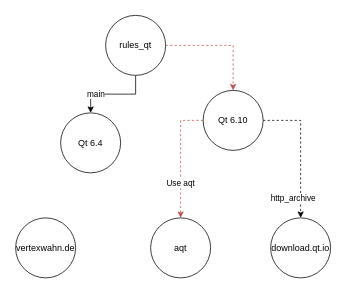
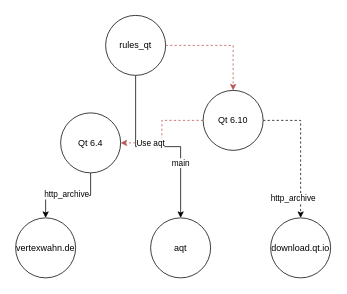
  <mxCell id="0" />
  <mxCell id="1" parent="0" />
+ <mxCell id="2" style="edgeStyle=orthogonalEdgeStyle;rounded=0;orthogonalLoop=1;jettySize=auto;html=1;" parent="1" source="4" target="5" edge="1"><mxGeometry relative="1" as="geometry" /></mxCell>
+ <mxCell id="3" value="http_archive" style="edgeLabel;html=1;align=center;verticalAlign=middle;resizable=0;points=[];" parent="2" vertex="1" connectable="0"><mxGeometry x="0.048" y="-2" relative="1" as="geometry"><mxPoint as="offset" /></mxGeometry></mxCell>
  <mxCell id="4" value="Qt 6.4" style="ellipse;whiteSpace=wrap;html=1;aspect=fixed;" parent="1" vertex="1"><mxGeometry x="80" y="150" width="80" height="80" as="geometry" /></mxCell>
  <mxCell id="5" value="vertexwahn.de" style="ellipse;whiteSpace=wrap;html=1;aspect=fixed;" parent="1" vertex="1"><mxGeometry x="20" y="290" width="80" height="80" as="geometry" /></mxCell>
- <mxCell id="6" value="main" style="edgeStyle=orthogonalEdgeStyle;rounded=0;orthogonalLoop=1;jettySize=auto;html=1;entryX=0.5;entryY=0;entryDx=0;entryDy=0;" parent="1" source="8" target="4" edge="1"><mxGeometry x="0.412" relative="1" as="geometry"><mxPoint as="offset" /></mxGeometry></mxCell>
+ <mxCell id="6" value="main" style="edgeStyle=orthogonalEdgeStyle;rounded=0;orthogonalLoop=1;jettySize=auto;html=1;" parent="1" source="8" target="12" edge="1"><mxGeometry x="0.412" relative="1" as="geometry"><mxPoint as="offset" /></mxGeometry></mxCell>
  <mxCell id="7" style="edgeStyle=orthogonalEdgeStyle;rounded=0;orthogonalLoop=1;jettySize=auto;html=1;dashed=1;fillColor=#f8cecc;strokeColor=#b85450;" parent="1" source="8" target="11" edge="1"><mxGeometry relative="1" as="geometry" /></mxCell>
  <mxCell id="8" value="rules_qt" style="ellipse;whiteSpace=wrap;html=1;aspect=fixed;" parent="1" vertex="1"><mxGeometry x="140" y="20" width="80" height="80" as="geometry" /></mxCell>
- <mxCell id="9" value="Use aqt" style="edgeStyle=orthogonalEdgeStyle;rounded=0;orthogonalLoop=1;jettySize=auto;html=1;dashed=1;exitX=0;exitY=0.5;exitDx=0;exitDy=0;fillColor=#f8cecc;strokeColor=#b85450;" parent="1" source="11" target="12" edge="1"><mxGeometry x="0.428" relative="1" as="geometry"><mxPoint as="offset" /></mxGeometry></mxCell>
+ <mxCell id="9" value="Use aqt" style="edgeStyle=orthogonalEdgeStyle;rounded=0;orthogonalLoop=1;jettySize=auto;html=1;dashed=1;exitX=0;exitY=0.5;exitDx=0;exitDy=0;fillColor=#f8cecc;strokeColor=#b85450;" parent="1" source="11" target="4" edge="1"><mxGeometry x="0.428" relative="1" as="geometry"><mxPoint as="offset" /></mxGeometry></mxCell>
  <mxCell id="10" value="&lt;div style=&quot;text-align: start;&quot;&gt;&lt;span style=&quot;background-color: light-dark(#ffffff, var(--ge-dark-color, #121212)); color: light-dark(rgb(0, 0, 0), rgb(255, 255, 255));&quot;&gt;http_archive&lt;/span&gt;&lt;/div&gt;" style="edgeStyle=orthogonalEdgeStyle;rounded=0;orthogonalLoop=1;jettySize=auto;html=1;dashed=1;" parent="1" source="11" target="13" edge="1"><mxGeometry x="0.714" y="-10" relative="1" as="geometry"><mxPoint as="offset" /></mxGeometry></mxCell>
  <mxCell id="11" value="Qt 6.10" style="ellipse;whiteSpace=wrap;html=1;aspect=fixed;" parent="1" vertex="1"><mxGeometry x="270" y="120" width="80" height="80" as="geometry" /></mxCell>
  <mxCell id="12" value="aqt" style="ellipse;whiteSpace=wrap;html=1;aspect=fixed;" parent="1" vertex="1"><mxGeometry x="200" y="290" width="80" height="80" as="geometry" /></mxCell>
  <mxCell id="13" value="download.qt.io" style="ellipse;whiteSpace=wrap;html=1;aspect=fixed;" parent="1" vertex="1"><mxGeometry x="360" y="290" width="80" height="80" as="geometry" /></mxCell>
